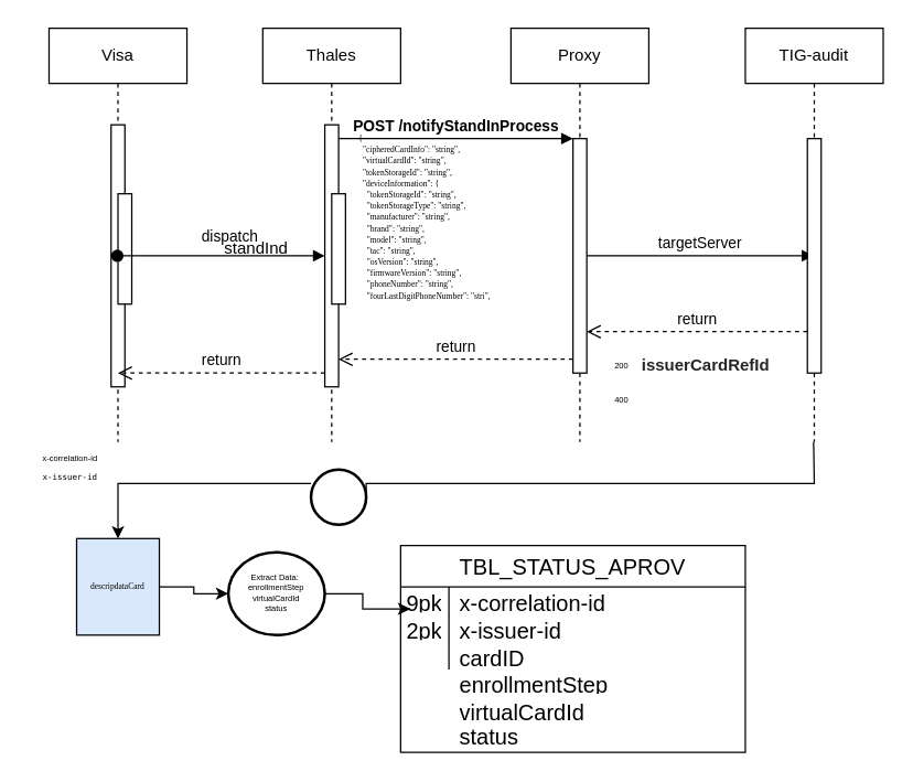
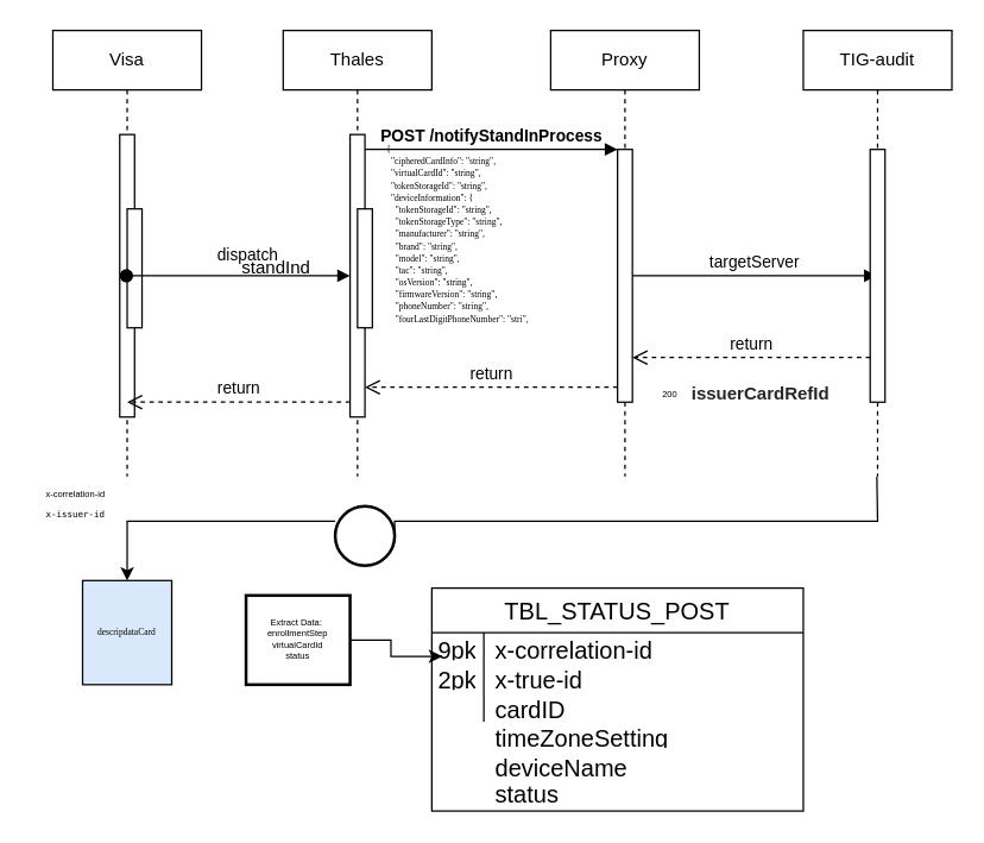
  <mxCell id="0" />
  <mxCell id="1" parent="0" />
  <mxCell id="2" value="Thales" style="shape=umlLifeline;perimeter=lifelinePerimeter;whiteSpace=wrap;html=1;container=0;dropTarget=0;collapsible=0;recursiveResize=0;outlineConnect=0;portConstraint=eastwest;newEdgeStyle={&quot;edgeStyle&quot;:&quot;elbowEdgeStyle&quot;,&quot;elbow&quot;:&quot;vertical&quot;,&quot;curved&quot;:0,&quot;rounded&quot;:0};" parent="1" vertex="1"><mxGeometry x="190" y="20" width="100" height="300" as="geometry" /></mxCell>
  <mxCell id="3" value="" style="html=1;points=[];perimeter=orthogonalPerimeter;outlineConnect=0;targetShapes=umlLifeline;portConstraint=eastwest;newEdgeStyle={&quot;edgeStyle&quot;:&quot;elbowEdgeStyle&quot;,&quot;elbow&quot;:&quot;vertical&quot;,&quot;curved&quot;:0,&quot;rounded&quot;:0};" parent="2" vertex="1"><mxGeometry x="45" y="70" width="10" height="190" as="geometry" /></mxCell>
  <mxCell id="4" value="" style="html=1;points=[];perimeter=orthogonalPerimeter;outlineConnect=0;targetShapes=umlLifeline;portConstraint=eastwest;newEdgeStyle={&quot;edgeStyle&quot;:&quot;elbowEdgeStyle&quot;,&quot;elbow&quot;:&quot;vertical&quot;,&quot;curved&quot;:0,&quot;rounded&quot;:0};" parent="2" vertex="1"><mxGeometry x="50" y="120" width="10" height="80" as="geometry" /></mxCell>
  <mxCell id="5" value="Proxy" style="shape=umlLifeline;perimeter=lifelinePerimeter;whiteSpace=wrap;html=1;container=0;dropTarget=0;collapsible=0;recursiveResize=0;outlineConnect=0;portConstraint=eastwest;newEdgeStyle={&quot;edgeStyle&quot;:&quot;elbowEdgeStyle&quot;,&quot;elbow&quot;:&quot;vertical&quot;,&quot;curved&quot;:0,&quot;rounded&quot;:0};" parent="1" vertex="1"><mxGeometry x="370" y="20" width="100" height="300" as="geometry" /></mxCell>
  <mxCell id="6" value="" style="html=1;points=[];perimeter=orthogonalPerimeter;outlineConnect=0;targetShapes=umlLifeline;portConstraint=eastwest;newEdgeStyle={&quot;edgeStyle&quot;:&quot;elbowEdgeStyle&quot;,&quot;elbow&quot;:&quot;vertical&quot;,&quot;curved&quot;:0,&quot;rounded&quot;:0};" parent="5" vertex="1"><mxGeometry x="45" y="80" width="10" height="170" as="geometry" /></mxCell>
  <mxCell id="7" value="&lt;strong&gt;POST /notifyStandInProcess&lt;/strong&gt;" style="html=1;verticalAlign=bottom;endArrow=block;edgeStyle=elbowEdgeStyle;elbow=vertical;curved=0;rounded=0;" parent="1" source="3" target="6" edge="1"><mxGeometry relative="1" as="geometry"><mxPoint x="345" y="110" as="sourcePoint" /><Array as="points"><mxPoint x="330" y="100" /></Array><mxPoint as="offset" /></mxGeometry></mxCell>
  <mxCell id="8" value="return" style="html=1;verticalAlign=bottom;endArrow=open;dashed=1;endSize=8;edgeStyle=elbowEdgeStyle;elbow=vertical;curved=0;rounded=0;" parent="1" source="6" target="3" edge="1"><mxGeometry relative="1" as="geometry"><mxPoint x="345" y="185" as="targetPoint" /><Array as="points"><mxPoint x="345" y="260" /></Array></mxGeometry></mxCell>
  <mxCell id="9" value="targetServer" style="html=1;verticalAlign=bottom;endArrow=block;edgeStyle=elbowEdgeStyle;elbow=vertical;curved=0;rounded=0;" parent="1" source="6" target="10" edge="1"><mxGeometry relative="1" as="geometry"><mxPoint x="325" y="140" as="sourcePoint" /><Array as="points" /></mxGeometry></mxCell>
  <mxCell id="10" value="TIG-audit" style="shape=umlLifeline;perimeter=lifelinePerimeter;whiteSpace=wrap;html=1;container=0;dropTarget=0;collapsible=0;recursiveResize=0;outlineConnect=0;portConstraint=eastwest;newEdgeStyle={&quot;edgeStyle&quot;:&quot;elbowEdgeStyle&quot;,&quot;elbow&quot;:&quot;vertical&quot;,&quot;curved&quot;:0,&quot;rounded&quot;:0};" vertex="1" parent="1"><mxGeometry x="540" y="20" width="100" height="300" as="geometry" /></mxCell>
  <mxCell id="11" value="" style="html=1;points=[];perimeter=orthogonalPerimeter;outlineConnect=0;targetShapes=umlLifeline;portConstraint=eastwest;newEdgeStyle={&quot;edgeStyle&quot;:&quot;elbowEdgeStyle&quot;,&quot;elbow&quot;:&quot;vertical&quot;,&quot;curved&quot;:0,&quot;rounded&quot;:0};" vertex="1" parent="10"><mxGeometry x="45" y="80" width="10" height="170" as="geometry" /></mxCell>
  <mxCell id="12" value="Visa" style="shape=umlLifeline;perimeter=lifelinePerimeter;whiteSpace=wrap;html=1;container=0;dropTarget=0;collapsible=0;recursiveResize=0;outlineConnect=0;portConstraint=eastwest;newEdgeStyle={&quot;edgeStyle&quot;:&quot;elbowEdgeStyle&quot;,&quot;elbow&quot;:&quot;vertical&quot;,&quot;curved&quot;:0,&quot;rounded&quot;:0};" vertex="1" parent="1"><mxGeometry x="35" y="20" width="100" height="300" as="geometry" /></mxCell>
  <mxCell id="13" value="" style="html=1;points=[];perimeter=orthogonalPerimeter;outlineConnect=0;targetShapes=umlLifeline;portConstraint=eastwest;newEdgeStyle={&quot;edgeStyle&quot;:&quot;elbowEdgeStyle&quot;,&quot;elbow&quot;:&quot;vertical&quot;,&quot;curved&quot;:0,&quot;rounded&quot;:0};" vertex="1" parent="12"><mxGeometry x="45" y="70" width="10" height="190" as="geometry" /></mxCell>
  <mxCell id="14" value="" style="html=1;points=[];perimeter=orthogonalPerimeter;outlineConnect=0;targetShapes=umlLifeline;portConstraint=eastwest;newEdgeStyle={&quot;edgeStyle&quot;:&quot;elbowEdgeStyle&quot;,&quot;elbow&quot;:&quot;vertical&quot;,&quot;curved&quot;:0,&quot;rounded&quot;:0};" vertex="1" parent="12"><mxGeometry x="50" y="120" width="10" height="80" as="geometry" /></mxCell>
  <mxCell id="15" value="dispatch" style="html=1;verticalAlign=bottom;startArrow=oval;endArrow=block;startSize=8;edgeStyle=elbowEdgeStyle;elbow=vertical;curved=0;rounded=0;" parent="1" target="3" edge="1" source="12"><mxGeometry x="0.07" y="5" relative="1" as="geometry"><mxPoint x="175" y="90" as="sourcePoint" /><mxPoint as="offset" /></mxGeometry></mxCell>
  <mxCell id="16" value="standInd" style="text;html=1;align=center;verticalAlign=middle;resizable=0;points=[];autosize=1;strokeColor=none;fillColor=none;" vertex="1" parent="1"><mxGeometry x="150" y="165" width="70" height="30" as="geometry" /></mxCell>
  <mxCell id="17" value="return" style="html=1;verticalAlign=bottom;endArrow=open;dashed=1;endSize=8;edgeStyle=elbowEdgeStyle;elbow=vertical;curved=0;rounded=0;" edge="1" parent="1" source="3"><mxGeometry relative="1" as="geometry"><mxPoint x="85" y="270" as="targetPoint" /><Array as="points"><mxPoint x="185" y="270" /></Array><mxPoint x="255" y="270" as="sourcePoint" /></mxGeometry></mxCell>
  <mxCell id="18" value="return" style="html=1;verticalAlign=bottom;endArrow=open;dashed=1;endSize=8;edgeStyle=elbowEdgeStyle;elbow=vertical;curved=0;rounded=0;" edge="1" parent="1"><mxGeometry relative="1" as="geometry"><mxPoint x="425" y="240" as="targetPoint" /><Array as="points"><mxPoint x="515" y="240" /></Array><mxPoint x="585" y="240" as="sourcePoint" /></mxGeometry></mxCell>
  <mxCell id="19" value="&lt;pre&gt;&lt;font face=&quot;Comic Sans MS&quot;&gt;{&lt;br&gt;&amp;nbsp; &quot;cipheredCardInfo&quot;: &quot;string&quot;,&lt;br&gt;&amp;nbsp; &quot;virtualCardId&quot;: &quot;string&quot;,&lt;br&gt;&amp;nbsp; &quot;tokenStorageId&quot;: &quot;string&quot;,&lt;br&gt;&amp;nbsp; &quot;deviceInformation&quot;: {&lt;br&gt;&amp;nbsp; &amp;nbsp; &quot;tokenStorageId&quot;: &quot;string&quot;,&lt;br&gt;&amp;nbsp; &amp;nbsp; &quot;tokenStorageType&quot;: &quot;string&quot;,&lt;br&gt;&amp;nbsp; &amp;nbsp; &quot;manufacturer&quot;: &quot;string&quot;,&lt;br&gt;&amp;nbsp; &amp;nbsp; &quot;brand&quot;: &quot;string&quot;,&lt;br&gt;&amp;nbsp; &amp;nbsp; &quot;model&quot;: &quot;string&quot;,&lt;br&gt;&amp;nbsp; &amp;nbsp; &quot;tac&quot;: &quot;string&quot;,&lt;br&gt;&amp;nbsp; &amp;nbsp; &quot;osVersion&quot;: &quot;string&quot;,&lt;br&gt;&amp;nbsp; &amp;nbsp; &quot;firmwareVersion&quot;: &quot;string&quot;,&lt;br&gt;&amp;nbsp; &amp;nbsp; &quot;phoneNumber&quot;: &quot;string&quot;,&lt;br&gt;&amp;nbsp; &amp;nbsp; &quot;fourLastDigitPhoneNumber&quot;: &quot;stri&quot;,&lt;br&gt;&amp;nbsp; &amp;nbsp; &quot;deviceName&quot;: &quot;string&quot;,&lt;br&gt;&amp;nbsp; &amp;nbsp; &quot;deviceId&quot;: &quot;string&quot;,&lt;br&gt;&amp;nbsp; &amp;nbsp; &quot;androidIdLastTwo&quot;: &quot;st&quot;,&lt;br&gt;&amp;nbsp; &amp;nbsp; &quot;deviceParentId&quot;: &quot;string&quot;,&lt;br&gt;&amp;nbsp; &amp;nbsp; &quot;language&quot;: &quot;str&quot;,&lt;br&gt;&amp;nbsp; &amp;nbsp; &quot;deviceStateFlags&quot;: &quot;st&quot;,&lt;br&gt;&amp;nbsp; &amp;nbsp; &quot;serialNumber&quot;: &quot;string&quot;,&lt;br&gt;&amp;nbsp; &amp;nbsp; &quot;timeZone&quot;: &quot;string&quot;,&lt;br&gt;&amp;nbsp; &amp;nbsp; &quot;timeZoneSetting&quot;: &quot;string&quot;,&lt;br&gt;&amp;nbsp; &amp;nbsp; &quot;simSerialNumber&quot;: &quot;string&quot;,&lt;br&gt;&amp;nbsp; &amp;nbsp; &quot;IMEI&quot;: &quot;string&quot;,&lt;br&gt;&amp;nbsp; &amp;nbsp; &quot;phoneLostTime&quot;: &quot;stri&quot;,&lt;br&gt;&amp;nbsp; &amp;nbsp; &quot;networkOperator&quot;: &quot;string&quot;,&lt;br&gt;&amp;nbsp; &amp;nbsp; &quot;networkType&quot;: &quot;string&quot;&lt;br&gt;&amp;nbsp; },&lt;br&gt;&amp;nbsp; &quot;isPrimary&quot;: true,&lt;br&gt;&amp;nbsp; &quot;enrollmentStep&quot;: &quot;string&quot;,&lt;br&gt;&amp;nbsp; &quot;status&quot;: &quot;string&quot;,&lt;br&gt;&amp;nbsp; &quot;tokenInfo&quot;: &quot;string&quot;,&lt;br&gt;&amp;nbsp; &quot;publicKeyIdentifier&quot;: &quot;string&quot;,&lt;br&gt;&amp;nbsp; &quot;walletProviderId&quot;: &quot;string&quot;,&lt;br&gt;&amp;nbsp; &quot;tokenRequestor&quot;: {&lt;br&gt;&amp;nbsp; &amp;nbsp; &quot;id&quot;: &quot;string&quot;,&lt;br&gt;&amp;nbsp; &amp;nbsp; &quot;originalTokenRequestorId&quot;: &quot;string&quot;,&lt;br&gt;&amp;nbsp; &amp;nbsp; &quot;walletId&quot;: &quot;string&quot;,&lt;br&gt;&amp;nbsp; &amp;nbsp; &quot;merchantId&quot;: &quot;string&quot;,&lt;br&gt;&amp;nbsp; &amp;nbsp; &quot;name&quot;: &quot;string&quot;,&lt;br&gt;&amp;nbsp; &amp;nbsp; &quot;tspId&quot;: &quot;string&quot;&lt;br&gt;&amp;nbsp; },&lt;br&gt;&amp;nbsp; &quot;walletCardRefId&quot;: &quot;string&quot;,&lt;br&gt;&amp;nbsp; &quot;source&quot;: &quot;string&quot;,&lt;br&gt;&amp;nbsp; &quot;cvvValidated&quot;: true,&lt;br&gt;&amp;nbsp; &quot;tokenAssuranceLevel&quot;: &quot;st&quot;&lt;br&gt;}&lt;/font&gt;&lt;/pre&gt;" style="text;html=1;strokeColor=none;fillColor=none;spacing=5;spacingTop=-20;whiteSpace=wrap;overflow=hidden;rounded=0;fontSize=6;fontFamily=Helvetica;" vertex="1" parent="1"><mxGeometry x="255" y="100" width="190" height="120" as="geometry" /></mxCell>
- <mxCell id="20" style="edgeStyle=orthogonalEdgeStyle;rounded=0;orthogonalLoop=1;jettySize=auto;html=1;exitX=1;exitY=0.5;exitDx=0;exitDy=0;entryX=0;entryY=0.5;entryDx=0;entryDy=0;fontFamily=Helvetica;fontSize=6;" edge="1" parent="1" source="21" target="29"><mxGeometry relative="1" as="geometry" /></mxCell>
  <mxCell id="21" value="descripdataCard" style="whiteSpace=wrap;html=1;fontFamily=Comic Sans MS;fontSize=6;fillColor=#dae8fc;" vertex="1" parent="1"><mxGeometry x="55" y="390" width="60" height="70" as="geometry" /></mxCell>
  <mxCell id="22" style="edgeStyle=orthogonalEdgeStyle;rounded=0;orthogonalLoop=1;jettySize=auto;html=1;entryX=0.5;entryY=0;entryDx=0;entryDy=0;fontFamily=Helvetica;fontSize=6;startArrow=none;" edge="1" parent="1" source="27" target="21"><mxGeometry relative="1" as="geometry"><Array as="points"><mxPoint x="85" y="350" /></Array></mxGeometry></mxCell>
  <mxCell id="23" value="&lt;div style=&quot;box-sizing: border-box; border: 0 solid var(--color-border,currentColor); --tw-shadow:0 0 #0000; --tw-ring-inset:var(--tw-empty, ); --tw-ring-offset-width:0px; --tw-ring-offset-color:#fff; --tw-ring-color:rgba(147,197,253,0.5); --tw-ring-offset-shadow:0 0 #0000; --tw-ring-shadow:0 0 #0000; font-family: var(--font-mono); font-weight: 600; margin-right: 8px; color: rgb(38, 38, 38); font-size: 12px; text-align: start; background-color: rgb(255, 255, 255);&quot; class=&quot;sl-font-mono sl-font-semibold sl-mr-2&quot;&gt;issuerCardRefId&lt;/div&gt;" style="text;html=1;align=center;verticalAlign=middle;resizable=0;points=[];autosize=1;strokeColor=none;fillColor=none;fontSize=6;fontFamily=Helvetica;" vertex="1" parent="1"><mxGeometry x="455" y="250" width="120" height="30" as="geometry" /></mxCell>
  <mxCell id="24" value="200" style="text;html=1;align=center;verticalAlign=middle;resizable=0;points=[];autosize=1;strokeColor=none;fillColor=none;fontSize=6;fontFamily=Helvetica;" vertex="1" parent="1"><mxGeometry x="435" y="255" width="30" height="20" as="geometry" /></mxCell>
- <mxCell id="25" value="400" style="text;html=1;align=center;verticalAlign=middle;resizable=0;points=[];autosize=1;strokeColor=none;fillColor=none;fontSize=6;fontFamily=Helvetica;" vertex="1" parent="1"><mxGeometry x="435" y="280" width="30" height="20" as="geometry" /></mxCell>
  <mxCell id="26" value="" style="edgeStyle=orthogonalEdgeStyle;rounded=0;orthogonalLoop=1;jettySize=auto;html=1;entryX=1;entryY=0.5;entryDx=0;entryDy=0;fontFamily=Helvetica;fontSize=6;endArrow=none;entryPerimeter=0;" edge="1" parent="1" source="10" target="27"><mxGeometry relative="1" as="geometry"><mxPoint x="435" y="275" as="sourcePoint" /><mxPoint x="85" y="400" as="targetPoint" /><Array as="points"><mxPoint x="590" y="350" /><mxPoint x="265" y="350" /></Array></mxGeometry></mxCell>
  <mxCell id="27" value="" style="strokeWidth=2;html=1;shape=mxgraph.flowchart.start_2;whiteSpace=wrap;fontFamily=Helvetica;fontSize=6;" vertex="1" parent="1"><mxGeometry x="225" y="340" width="40" height="40" as="geometry" /></mxCell>
  <mxCell id="28" style="edgeStyle=orthogonalEdgeStyle;rounded=0;orthogonalLoop=1;jettySize=auto;html=1;entryX=0.028;entryY=-0.2;entryDx=0;entryDy=0;entryPerimeter=0;fontFamily=Helvetica;fontSize=6;" edge="1" parent="1" source="29" target="35"><mxGeometry relative="1" as="geometry" /></mxCell>
- <mxCell id="29" value="Extract Data:&amp;nbsp;&lt;br&gt;enrollmentStep&lt;br&gt;virtualCardId&lt;br&gt;status" style="ellipse;whiteSpace=wrap;html=1;fontSize=6;strokeWidth=2;fontFamily=Helvetica;" vertex="1" parent="1"><mxGeometry x="165" y="400" width="70" height="60" as="geometry" /></mxCell>
+ <mxCell id="29" value="Extract Data:&amp;nbsp;&lt;br&gt;enrollmentStep&lt;br&gt;virtualCardId&lt;br&gt;status" style="whiteSpace=wrap;html=1;fontSize=6;strokeWidth=2;fontFamily=Helvetica;" vertex="1" parent="1"><mxGeometry x="165" y="400" width="70" height="60" as="geometry" /></mxCell>
  <mxCell id="30" value="x-correlation-id&lt;pre&gt;x-issuer-id&lt;/pre&gt;&lt;div&gt;&lt;br&gt;&lt;/div&gt;" style="text;html=1;align=center;verticalAlign=middle;resizable=0;points=[];autosize=1;strokeColor=none;fillColor=none;fontSize=6;fontFamily=Helvetica;" vertex="1" parent="1"><mxGeometry x="20" y="320" width="60" height="50" as="geometry" /></mxCell>
- <mxCell id="31" value="TBL_STATUS_APROV" style="shape=table;startSize=30;container=1;collapsible=0;childLayout=tableLayout;fixedRows=1;rowLines=0;fontStyle=0;strokeColor=default;fontSize=16;fontFamily=Helvetica;" vertex="1" parent="1"><mxGeometry x="290" y="395" width="250" height="150" as="geometry" /></mxCell>
+ <mxCell id="31" value="TBL_STATUS_POST" style="shape=table;startSize=30;container=1;collapsible=0;childLayout=tableLayout;fixedRows=1;rowLines=0;fontStyle=0;strokeColor=default;fontSize=16;fontFamily=Helvetica;" vertex="1" parent="1"><mxGeometry x="290" y="395" width="250" height="150" as="geometry" /></mxCell>
  <mxCell id="32" value="" style="shape=tableRow;horizontal=0;startSize=0;swimlaneHead=0;swimlaneBody=0;top=0;left=0;bottom=0;right=0;collapsible=0;dropTarget=0;fillColor=none;points=[[0,0.5],[1,0.5]];portConstraint=eastwest;strokeColor=inherit;fontSize=16;fontFamily=Helvetica;" vertex="1" parent="31"><mxGeometry y="30" width="250" height="20" as="geometry" /></mxCell>
  <mxCell id="33" value="9pk" style="shape=partialRectangle;html=1;whiteSpace=wrap;connectable=0;fillColor=none;top=0;left=0;bottom=0;right=0;overflow=hidden;pointerEvents=1;strokeColor=inherit;fontSize=16;fontFamily=Helvetica;" vertex="1" parent="32"><mxGeometry width="35" height="20" as="geometry"><mxRectangle width="35" height="20" as="alternateBounds" /></mxGeometry></mxCell>
  <mxCell id="34" value="x-correlation-id&lt;pre style=&quot;border-color: var(--border-color);&quot;&gt;x-issuer-id&lt;/pre&gt;&lt;div style=&quot;border-color: var(--border-color);&quot;&gt;&lt;br style=&quot;border-color: var(--border-color); font-size: 6px; text-align: center;&quot;&gt;&lt;/div&gt;" style="shape=partialRectangle;html=1;whiteSpace=wrap;connectable=0;fillColor=none;top=0;left=0;bottom=0;right=0;align=left;spacingLeft=6;overflow=hidden;strokeColor=inherit;fontSize=16;fontFamily=Helvetica;" vertex="1" parent="32"><mxGeometry x="35" width="215" height="20" as="geometry"><mxRectangle width="215" height="20" as="alternateBounds" /></mxGeometry></mxCell>
  <mxCell id="35" value="" style="shape=tableRow;horizontal=0;startSize=0;swimlaneHead=0;swimlaneBody=0;top=0;left=0;bottom=0;right=0;collapsible=0;dropTarget=0;fillColor=none;points=[[0,0.5],[1,0.5]];portConstraint=eastwest;strokeColor=inherit;fontSize=16;fontFamily=Helvetica;" vertex="1" parent="31"><mxGeometry y="50" width="250" height="20" as="geometry" /></mxCell>
  <mxCell id="36" value="2pk" style="shape=partialRectangle;html=1;whiteSpace=wrap;connectable=0;fillColor=none;top=0;left=0;bottom=0;right=0;overflow=hidden;strokeColor=inherit;fontSize=16;fontFamily=Helvetica;" vertex="1" parent="35"><mxGeometry width="35" height="20" as="geometry"><mxRectangle width="35" height="20" as="alternateBounds" /></mxGeometry></mxCell>
- <mxCell id="37" value="x-issuer-id" style="shape=partialRectangle;html=1;whiteSpace=wrap;connectable=0;fillColor=none;top=0;left=0;bottom=0;right=0;align=left;spacingLeft=6;overflow=hidden;strokeColor=inherit;fontSize=16;fontFamily=Helvetica;" vertex="1" parent="35"><mxGeometry x="35" width="215" height="20" as="geometry"><mxRectangle width="215" height="20" as="alternateBounds" /></mxGeometry></mxCell>
+ <mxCell id="37" value="x-true-id" style="shape=partialRectangle;html=1;whiteSpace=wrap;connectable=0;fillColor=none;top=0;left=0;bottom=0;right=0;align=left;spacingLeft=6;overflow=hidden;strokeColor=inherit;fontSize=16;fontFamily=Helvetica;" vertex="1" parent="35"><mxGeometry x="35" width="215" height="20" as="geometry"><mxRectangle width="215" height="20" as="alternateBounds" /></mxGeometry></mxCell>
  <mxCell id="38" value="" style="shape=tableRow;horizontal=0;startSize=0;swimlaneHead=0;swimlaneBody=0;top=0;left=0;bottom=0;right=0;collapsible=0;dropTarget=0;fillColor=none;points=[[0,0.5],[1,0.5]];portConstraint=eastwest;strokeColor=inherit;fontSize=16;fontFamily=Helvetica;" vertex="1" parent="31"><mxGeometry y="70" width="250" height="20" as="geometry" /></mxCell>
  <mxCell id="39" value="" style="shape=partialRectangle;html=1;whiteSpace=wrap;connectable=0;fillColor=none;top=0;left=0;bottom=0;right=0;overflow=hidden;strokeColor=inherit;fontSize=16;fontFamily=Helvetica;" vertex="1" parent="38"><mxGeometry width="35" height="20" as="geometry"><mxRectangle width="35" height="20" as="alternateBounds" /></mxGeometry></mxCell>
  <mxCell id="40" value="cardID" style="shape=partialRectangle;html=1;whiteSpace=wrap;connectable=0;fillColor=none;top=0;left=0;bottom=0;right=0;align=left;spacingLeft=6;overflow=hidden;strokeColor=inherit;fontSize=16;fontFamily=Helvetica;" vertex="1" parent="38"><mxGeometry x="35" width="215" height="20" as="geometry"><mxRectangle width="215" height="20" as="alternateBounds" /></mxGeometry></mxCell>
  <mxCell id="41" value="" style="shape=tableRow;horizontal=0;startSize=0;swimlaneHead=0;swimlaneBody=0;top=0;left=0;bottom=0;right=0;collapsible=0;dropTarget=0;fillColor=none;points=[[0,0.5],[1,0.5]];portConstraint=eastwest;strokeColor=inherit;fontSize=16;fontFamily=Helvetica;" vertex="1" parent="1"><mxGeometry x="295" y="515" width="250" height="30" as="geometry" /></mxCell>
- <mxCell id="42" value="enrollmentStep" style="shape=partialRectangle;html=1;whiteSpace=wrap;connectable=0;fillColor=none;top=0;left=0;bottom=0;right=0;align=left;spacingLeft=6;overflow=hidden;strokeColor=inherit;fontSize=16;fontFamily=Helvetica;" vertex="1" parent="1"><mxGeometry x="325" y="484" width="205" height="20" as="geometry"><mxRectangle width="205" height="20" as="alternateBounds" /></mxGeometry></mxCell>
- <mxCell id="43" value="virtualCardId" style="shape=partialRectangle;html=1;whiteSpace=wrap;connectable=0;fillColor=none;top=0;left=0;bottom=0;right=0;align=left;spacingLeft=6;overflow=hidden;strokeColor=inherit;fontSize=16;fontFamily=Helvetica;" vertex="1" parent="1"><mxGeometry x="325" y="504" width="205" height="20" as="geometry"><mxRectangle width="205" height="20" as="alternateBounds" /></mxGeometry></mxCell>
+ <mxCell id="42" value="timeZoneSetting" style="shape=partialRectangle;html=1;whiteSpace=wrap;connectable=0;fillColor=none;top=0;left=0;bottom=0;right=0;align=left;spacingLeft=6;overflow=hidden;strokeColor=inherit;fontSize=16;fontFamily=Helvetica;" vertex="1" parent="1"><mxGeometry x="325" y="484" width="205" height="20" as="geometry"><mxRectangle width="205" height="20" as="alternateBounds" /></mxGeometry></mxCell>
+ <mxCell id="43" value="deviceName" style="shape=partialRectangle;html=1;whiteSpace=wrap;connectable=0;fillColor=none;top=0;left=0;bottom=0;right=0;align=left;spacingLeft=6;overflow=hidden;strokeColor=inherit;fontSize=16;fontFamily=Helvetica;" vertex="1" parent="1"><mxGeometry x="325" y="504" width="205" height="20" as="geometry"><mxRectangle width="205" height="20" as="alternateBounds" /></mxGeometry></mxCell>
  <mxCell id="44" value="status" style="shape=partialRectangle;html=1;whiteSpace=wrap;connectable=0;fillColor=none;top=0;left=0;bottom=0;right=0;align=left;spacingLeft=6;overflow=hidden;strokeColor=inherit;fontSize=16;fontFamily=Helvetica;" vertex="1" parent="1"><mxGeometry x="325" y="522" width="205" height="20" as="geometry"><mxRectangle width="205" height="20" as="alternateBounds" /></mxGeometry></mxCell>
